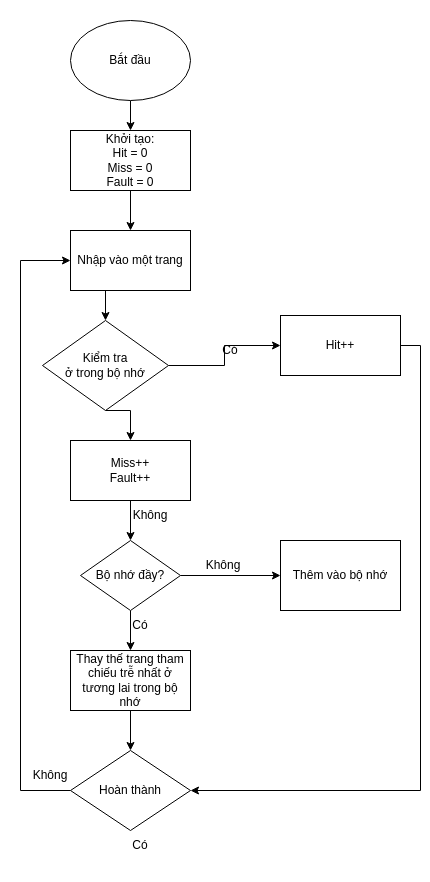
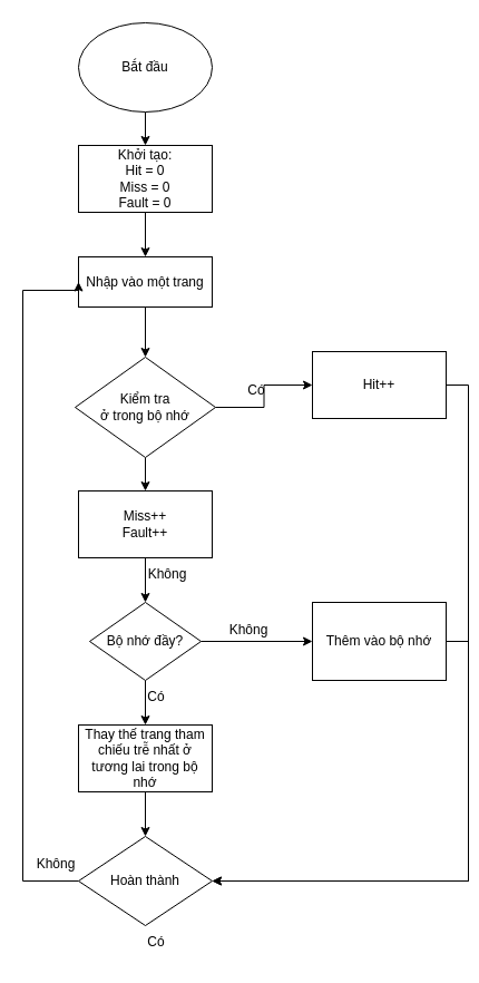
  <mxCell id="0" />
  <mxCell id="1" parent="0" />
  <mxCell id="2" style="edgeStyle=orthogonalEdgeStyle;rounded=0;orthogonalLoop=1;jettySize=auto;html=1;exitX=0.5;exitY=1;exitDx=0;exitDy=0;entryX=0.5;entryY=0;entryDx=0;entryDy=0;" parent="1" source="3" target="5" edge="1"><mxGeometry relative="1" as="geometry" /></mxCell>
  <mxCell id="3" value="Bắt đầu" style="ellipse;whiteSpace=wrap;html=1;" parent="1" vertex="1"><mxGeometry x="70" y="20" width="120" height="80" as="geometry" /></mxCell>
  <mxCell id="4" style="edgeStyle=orthogonalEdgeStyle;rounded=0;orthogonalLoop=1;jettySize=auto;html=1;exitX=0.5;exitY=1;exitDx=0;exitDy=0;entryX=0.5;entryY=0;entryDx=0;entryDy=0;" parent="1" source="5" target="7" edge="1"><mxGeometry relative="1" as="geometry" /></mxCell>
  <mxCell id="5" value="Khởi tạo:&lt;br&gt;Hit = 0&lt;br&gt;Miss = 0&lt;br&gt;Fault = 0" style="rounded=0;whiteSpace=wrap;html=1;" parent="1" vertex="1"><mxGeometry x="70" y="130" width="120" height="60" as="geometry" /></mxCell>
  <mxCell id="6" style="edgeStyle=orthogonalEdgeStyle;rounded=0;orthogonalLoop=1;jettySize=auto;html=1;exitX=0.5;exitY=1;exitDx=0;exitDy=0;entryX=0.5;entryY=0;entryDx=0;entryDy=0;" parent="1" source="7" target="10" edge="1"><mxGeometry relative="1" as="geometry" /></mxCell>
- <mxCell id="7" value="Nhập vào một trang" style="rounded=0;whiteSpace=wrap;html=1;" parent="1" vertex="1"><mxGeometry x="70" y="230" width="120" height="60" as="geometry" /></mxCell>
+ <mxCell id="7" value="Nhập vào một trang" style="rounded=0;whiteSpace=wrap;html=1;" parent="1" vertex="1"><mxGeometry x="70" y="230" width="120" height="45" as="geometry" /></mxCell>
  <mxCell id="8" style="edgeStyle=orthogonalEdgeStyle;rounded=0;orthogonalLoop=1;jettySize=auto;html=1;exitX=1;exitY=0.5;exitDx=0;exitDy=0;entryX=0;entryY=0.5;entryDx=0;entryDy=0;" parent="1" source="10" target="12" edge="1"><mxGeometry relative="1" as="geometry" /></mxCell>
  <mxCell id="9" style="edgeStyle=orthogonalEdgeStyle;rounded=0;orthogonalLoop=1;jettySize=auto;html=1;exitX=0.5;exitY=1;exitDx=0;exitDy=0;entryX=0.5;entryY=0;entryDx=0;entryDy=0;" parent="1" source="10" target="14" edge="1"><mxGeometry relative="1" as="geometry" /></mxCell>
- <mxCell id="10" value="Kiểm tra&lt;br&gt;ở trong bộ nhớ" style="rhombus;whiteSpace=wrap;html=1;" parent="1" vertex="1"><mxGeometry x="42" y="320" width="126" height="90" as="geometry" /></mxCell>
+ <mxCell id="10" value="Kiểm tra&lt;br&gt;ở trong bộ nhớ" style="rhombus;whiteSpace=wrap;html=1;" parent="1" vertex="1"><mxGeometry x="67" y="320" width="126" height="90" as="geometry" /></mxCell>
  <mxCell id="11" style="edgeStyle=orthogonalEdgeStyle;rounded=0;orthogonalLoop=1;jettySize=auto;html=1;exitX=1;exitY=0.5;exitDx=0;exitDy=0;entryX=1;entryY=0.5;entryDx=0;entryDy=0;" parent="1" source="12" target="23" edge="1"><mxGeometry relative="1" as="geometry" /></mxCell>
  <mxCell id="12" value="Hit++" style="rounded=0;whiteSpace=wrap;html=1;" parent="1" vertex="1"><mxGeometry x="280" y="315" width="120" height="60" as="geometry" /></mxCell>
  <mxCell id="13" style="edgeStyle=orthogonalEdgeStyle;rounded=0;orthogonalLoop=1;jettySize=auto;html=1;exitX=0.5;exitY=1;exitDx=0;exitDy=0;entryX=0.5;entryY=0;entryDx=0;entryDy=0;" parent="1" source="14" target="17" edge="1"><mxGeometry relative="1" as="geometry" /></mxCell>
  <mxCell id="14" value="Miss++&lt;br&gt;Fault++" style="rounded=0;whiteSpace=wrap;html=1;" parent="1" vertex="1"><mxGeometry x="70" y="440" width="120" height="60" as="geometry" /></mxCell>
  <mxCell id="15" style="edgeStyle=orthogonalEdgeStyle;rounded=0;orthogonalLoop=1;jettySize=auto;html=1;exitX=1;exitY=0.5;exitDx=0;exitDy=0;entryX=0;entryY=0.5;entryDx=0;entryDy=0;" parent="1" source="17" target="19" edge="1"><mxGeometry relative="1" as="geometry" /></mxCell>
  <mxCell id="16" style="edgeStyle=orthogonalEdgeStyle;rounded=0;orthogonalLoop=1;jettySize=auto;html=1;exitX=0.5;exitY=1;exitDx=0;exitDy=0;entryX=0.5;entryY=0;entryDx=0;entryDy=0;" parent="1" source="17" target="21" edge="1"><mxGeometry relative="1" as="geometry" /></mxCell>
  <mxCell id="17" value="Bộ nhớ đầy?" style="rhombus;whiteSpace=wrap;html=1;" parent="1" vertex="1"><mxGeometry x="80" y="540" width="100" height="70" as="geometry" /></mxCell>
+ <mxCell id="18" style="edgeStyle=orthogonalEdgeStyle;rounded=0;orthogonalLoop=1;jettySize=auto;html=1;exitX=1;exitY=0.5;exitDx=0;exitDy=0;entryX=1;entryY=0.5;entryDx=0;entryDy=0;" parent="1" source="19" target="23" edge="1"><mxGeometry relative="1" as="geometry" /></mxCell>
  <mxCell id="19" value="Thêm vào bộ nhớ" style="rounded=0;whiteSpace=wrap;html=1;" parent="1" vertex="1"><mxGeometry x="280" y="540" width="120" height="70" as="geometry" /></mxCell>
  <mxCell id="20" style="edgeStyle=orthogonalEdgeStyle;rounded=0;orthogonalLoop=1;jettySize=auto;html=1;exitX=0.5;exitY=1;exitDx=0;exitDy=0;entryX=0.5;entryY=0;entryDx=0;entryDy=0;" parent="1" source="21" target="23" edge="1"><mxGeometry relative="1" as="geometry" /></mxCell>
  <mxCell id="21" value="Thay thế trang tham chiếu trễ nhất ở tương lai trong bộ nhớ" style="rounded=0;whiteSpace=wrap;html=1;" parent="1" vertex="1"><mxGeometry x="70" y="650" width="120" height="60" as="geometry" /></mxCell>
  <mxCell id="22" style="edgeStyle=orthogonalEdgeStyle;rounded=0;orthogonalLoop=1;jettySize=auto;html=1;exitX=0;exitY=0.5;exitDx=0;exitDy=0;entryX=0;entryY=0.5;entryDx=0;entryDy=0;" parent="1" source="23" target="7" edge="1"><mxGeometry relative="1" as="geometry"><Array as="points"><mxPoint x="20" y="790" /><mxPoint x="20" y="260" /></Array></mxGeometry></mxCell>
  <mxCell id="23" value="Hoàn thành" style="rhombus;whiteSpace=wrap;html=1;" parent="1" vertex="1"><mxGeometry x="70" y="750" width="120" height="80" as="geometry" /></mxCell>
  <mxCell id="24" value="Có" style="text;html=1;strokeColor=none;fillColor=none;align=center;verticalAlign=middle;whiteSpace=wrap;rounded=0;" parent="1" vertex="1"><mxGeometry x="200" y="335" width="60" height="30" as="geometry" /></mxCell>
  <mxCell id="25" value="Không" style="text;html=1;strokeColor=none;fillColor=none;align=center;verticalAlign=middle;whiteSpace=wrap;rounded=0;" parent="1" vertex="1"><mxGeometry x="193" y="550" width="60" height="30" as="geometry" /></mxCell>
  <mxCell id="26" value="Có" style="text;html=1;strokeColor=none;fillColor=none;align=center;verticalAlign=middle;whiteSpace=wrap;rounded=0;" parent="1" vertex="1"><mxGeometry x="110" y="610" width="60" height="30" as="geometry" /></mxCell>
  <mxCell id="27" value="Không" style="text;html=1;strokeColor=none;fillColor=none;align=center;verticalAlign=middle;whiteSpace=wrap;rounded=0;" parent="1" vertex="1"><mxGeometry x="20" y="760" width="60" height="30" as="geometry" /></mxCell>
  <mxCell id="28" value="Có" style="text;html=1;strokeColor=none;fillColor=none;align=center;verticalAlign=middle;whiteSpace=wrap;rounded=0;" parent="1" vertex="1"><mxGeometry x="110" y="830" width="60" height="30" as="geometry" /></mxCell>
  <mxCell id="29" value="Không" style="text;html=1;strokeColor=none;fillColor=none;align=center;verticalAlign=middle;whiteSpace=wrap;rounded=0;" vertex="1" parent="1"><mxGeometry x="120" y="500" width="60" height="30" as="geometry" /></mxCell>
